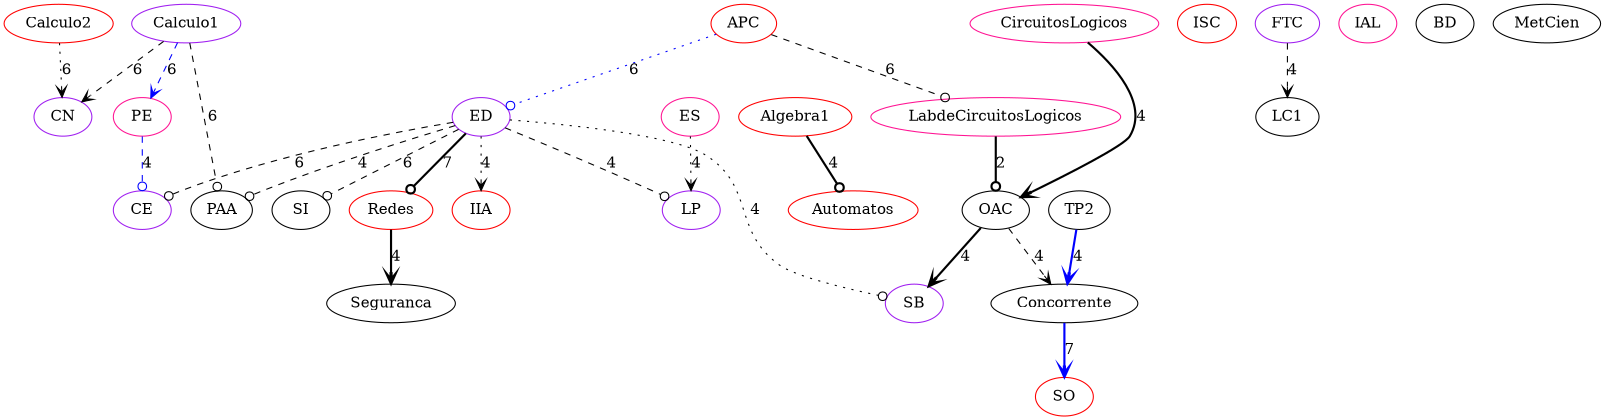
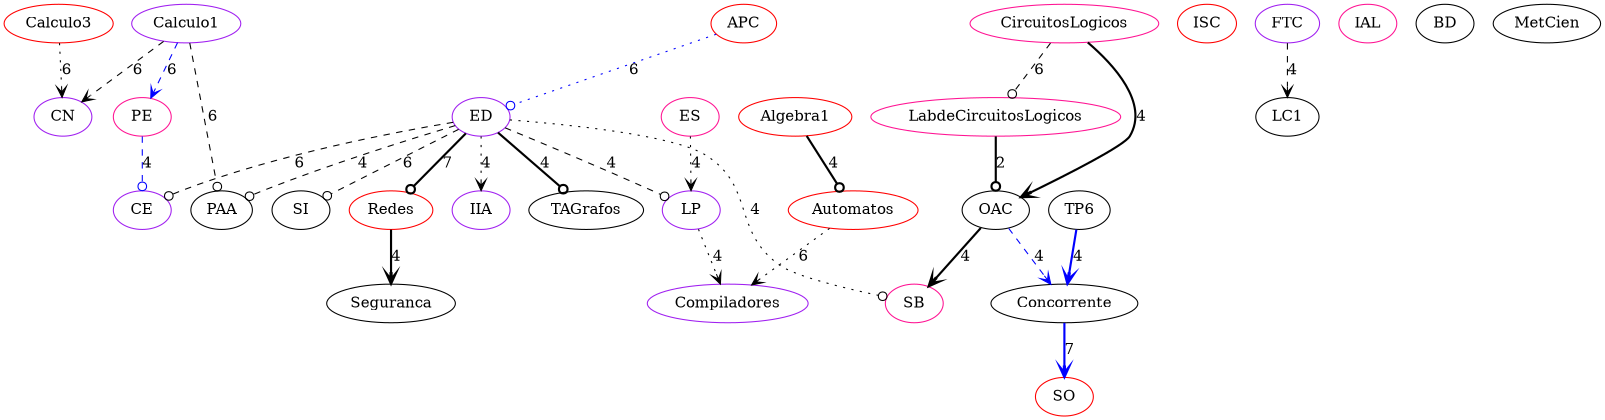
  digraph {
    node [color=black]
    edge [arrowhead=vee style=dashed]
    PE [color=deeppink]
    Calculo1 [color=purple]
    PAA
    CN [color=purple]
-   Calculo2 [color=red]
+   Calculo2 [color=red label=Calculo3]
    CE [color=purple]
    ISC [color=red]
    APC [color=red]
    LabdeCircuitosLogicos [color=deeppink]
    ED [color=purple]
    CircuitosLogicos [color=deeppink]
    OAC
+   TAGrafos
    Redes [color=red]
    LP [color=purple]
-   IIA [color=red]
-   SB [color=purple]
+   IIA [color=purple]
+   SB [color=deeppink]
    SI
    LC1
    FTC [color=purple]
    Concorrente
    IAL [color=deeppink]
    Seguranca
+   Compiladores [color=purple]
    SO [color=red]
-   TP2
+   TP2 [label=TP6]
    Algebra1 [color=red]
    Automatos [color=red]
    ES [color=deeppink]
    BD
    MetCien
    PE -> CE [arrowhead=odot color=blue label=4]
    Calculo1 -> PE [color=blue label=6]
    Calculo1 -> PAA [arrowhead=odot label=6]
    Calculo1 -> CN [label=6]
    Calculo2 -> CN [label=6 style=dotted]
-   APC -> LabdeCircuitosLogicos [arrowhead=odot label=6]
+   CircuitosLogicos -> LabdeCircuitosLogicos [arrowhead=odot label=6]
    APC -> ED [arrowhead=odot color=blue label=6 style=dotted]
    LabdeCircuitosLogicos -> OAC [arrowhead=odot label=2 style=bold]
    ED -> PAA [arrowhead=odot label=4]
    ED -> CE [arrowhead=odot label=6]
+   ED -> TAGrafos [arrowhead=odot label=4 style=bold]
    ED -> Redes [arrowhead=odot label=7 style=bold]
    ED -> LP [arrowhead=odot label=4]
    ED -> IIA [label=4 style=dotted]
    ED -> SB [arrowhead=odot label=4 style=dotted]
    ED -> SI [arrowhead=odot label=6]
    CircuitosLogicos -> OAC [label=4 style=bold]
    OAC -> SB [label=4 style=bold]
-   OAC -> Concorrente [color=black label=4]
+   OAC -> Concorrente [color=blue label=4]
    Redes -> Seguranca [label=4 style=bold]
+   LP -> Compiladores [label=4 style=dotted]
    FTC -> LC1 [label=4]
    Concorrente -> SO [color=blue label=7 style=bold]
    TP2 -> Concorrente [color=blue label=4 style=bold]
    Algebra1 -> Automatos [arrowhead=odot label=4 style=bold]
+   Automatos -> Compiladores [label=6 style=dotted]
    ES -> LP [label=4 style=dotted]
  }
